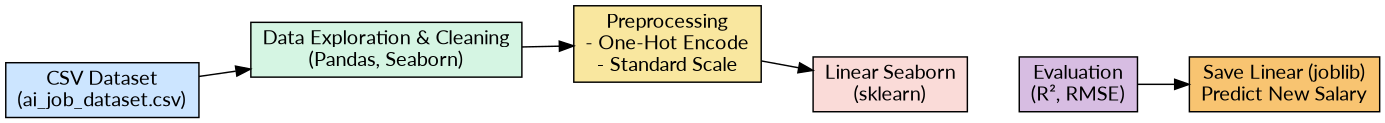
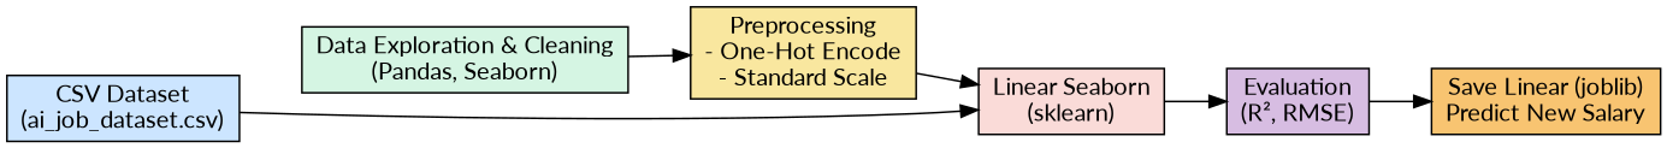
  digraph {
    fontname=Lato
    rankdir=LR
    node [fontname=Lato shape=box style=filled]
    edge [fontname=Lato]
    n1 [fillcolor="#cce5ff" label="CSV Dataset\n(ai_job_dataset.csv)"]
    n2 [fillcolor="#d5f5e3" label="Data Exploration & Cleaning\n(Pandas, Seaborn)"]
    n3 [fillcolor="#f9e79f" label="Preprocessing\n- One-Hot Encode\n- Standard Scale"]
    n4 [fillcolor="#fadbd8" label="Linear Seaborn\n(sklearn)"]
    n5 [fillcolor="#d7bde2" label="Evaluation\n(R², RMSE)"]
    n6 [fillcolor="#f8c471" label="Save Linear (joblib)\nPredict New Salary"]
-   n1 -> n2
+   n1 -> n4
    n2 -> n3
    n3 -> n4
+   n4 -> n5
    n5 -> n6
  }
